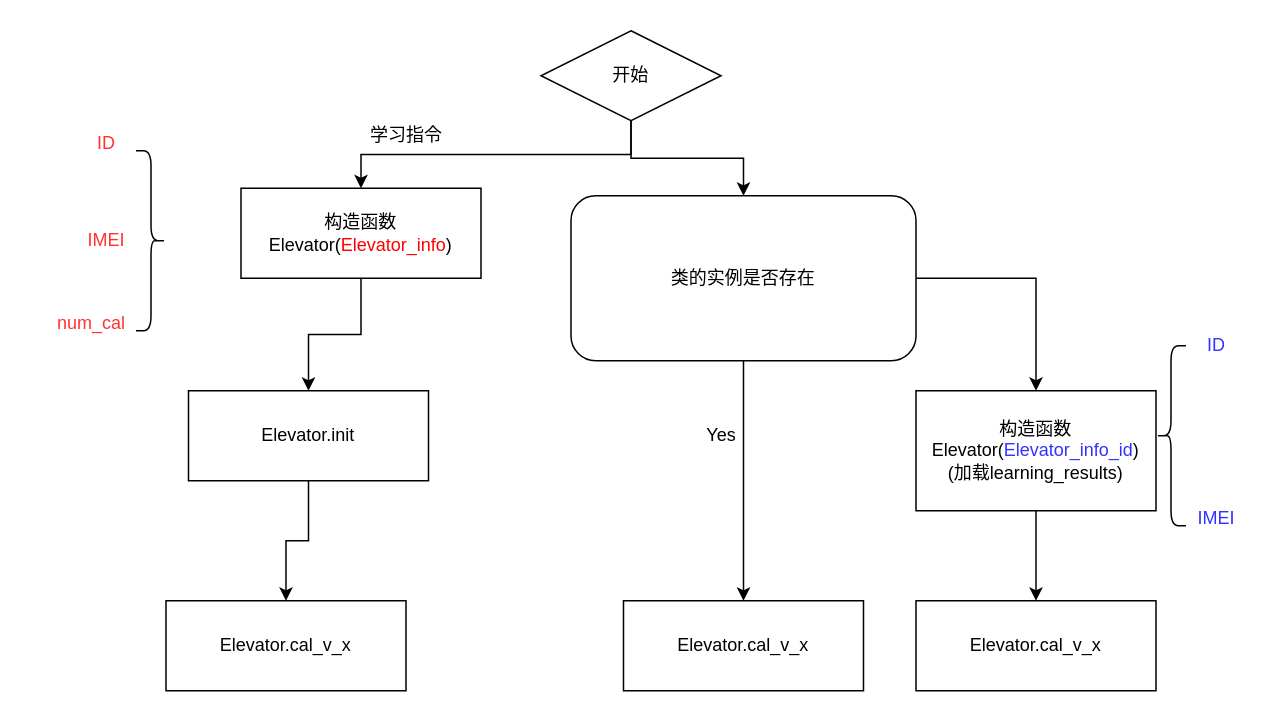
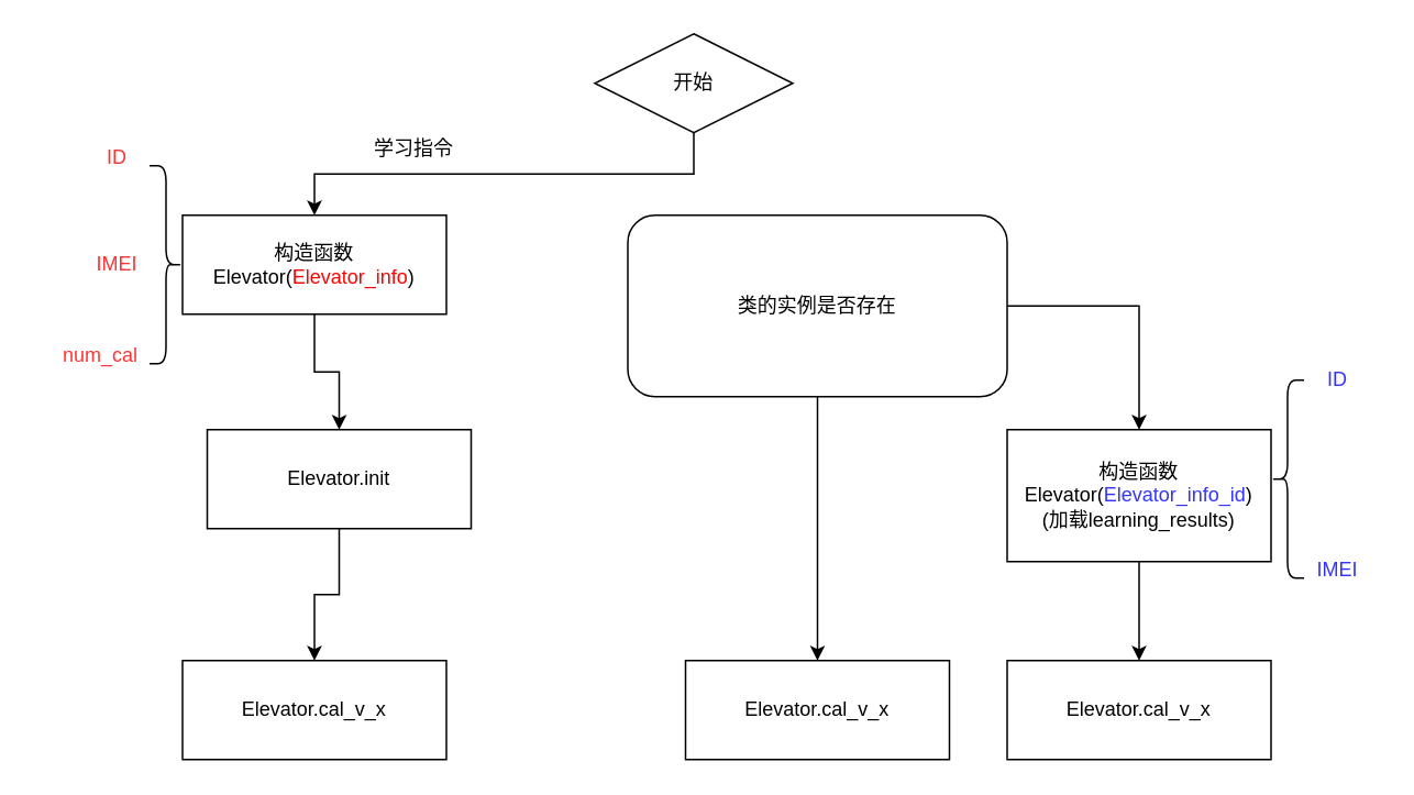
  <mxCell id="0" />
  <mxCell id="1" parent="0" />
- <mxCell id="2" style="edgeStyle=orthogonalEdgeStyle;rounded=0;orthogonalLoop=1;jettySize=auto;html=1;exitX=0.5;exitY=1;exitDx=0;exitDy=0;entryX=0.5;entryY=0;entryDx=0;entryDy=0;" edge="1" parent="1" source="4" target="14"><mxGeometry relative="1" as="geometry" /></mxCell>
  <mxCell id="3" style="edgeStyle=orthogonalEdgeStyle;rounded=0;orthogonalLoop=1;jettySize=auto;html=1;exitX=0.5;exitY=1;exitDx=0;exitDy=0;" edge="1" parent="1" source="4" target="6"><mxGeometry relative="1" as="geometry" /></mxCell>
  <mxCell id="4" value="开始" style="rhombus;whiteSpace=wrap;html=1;" vertex="1" parent="1"><mxGeometry x="360" y="20" width="120" height="60" as="geometry" /></mxCell>
  <mxCell id="5" style="edgeStyle=orthogonalEdgeStyle;rounded=0;orthogonalLoop=1;jettySize=auto;html=1;exitX=0.5;exitY=1;exitDx=0;exitDy=0;entryX=0.5;entryY=0;entryDx=0;entryDy=0;" edge="1" parent="1" source="6" target="8"><mxGeometry relative="1" as="geometry" /></mxCell>
- <mxCell id="6" value="构造函数&lt;br&gt;Elevator(&lt;font color=&quot;#ff0000&quot;&gt;Elevator_info&lt;/font&gt;)" style="rounded=0;whiteSpace=wrap;html=1;" vertex="1" parent="1"><mxGeometry x="160" y="125" width="160" height="60" as="geometry" /></mxCell>
+ <mxCell id="6" value="构造函数&lt;br&gt;Elevator(&lt;font color=&quot;#ff0000&quot;&gt;Elevator_info&lt;/font&gt;)" style="rounded=0;whiteSpace=wrap;html=1;" vertex="1" parent="1"><mxGeometry x="110" y="130" width="160" height="60" as="geometry" /></mxCell>
  <mxCell id="7" style="edgeStyle=orthogonalEdgeStyle;rounded=0;orthogonalLoop=1;jettySize=auto;html=1;exitX=0.5;exitY=1;exitDx=0;exitDy=0;entryX=0.5;entryY=0;entryDx=0;entryDy=0;" edge="1" parent="1" source="8" target="9"><mxGeometry relative="1" as="geometry" /></mxCell>
  <mxCell id="8" value="Elevator.init" style="rounded=0;whiteSpace=wrap;html=1;" vertex="1" parent="1"><mxGeometry x="125" y="260" width="160" height="60" as="geometry" /></mxCell>
  <mxCell id="9" value="Elevator.cal_v_x" style="rounded=0;whiteSpace=wrap;html=1;" vertex="1" parent="1"><mxGeometry x="110" y="400" width="160" height="60" as="geometry" /></mxCell>
  <mxCell id="10" value="Elevator.cal_v_x" style="rounded=0;whiteSpace=wrap;html=1;" vertex="1" parent="1"><mxGeometry x="415" y="400" width="160" height="60" as="geometry" /></mxCell>
  <mxCell id="11" value="Elevator.cal_v_x" style="rounded=0;whiteSpace=wrap;html=1;" vertex="1" parent="1"><mxGeometry x="610" y="400" width="160" height="60" as="geometry" /></mxCell>
  <mxCell id="12" style="edgeStyle=orthogonalEdgeStyle;rounded=0;orthogonalLoop=1;jettySize=auto;html=1;exitX=0.5;exitY=1;exitDx=0;exitDy=0;entryX=0.5;entryY=0;entryDx=0;entryDy=0;" edge="1" parent="1" source="14" target="10"><mxGeometry relative="1" as="geometry" /></mxCell>
  <mxCell id="13" style="edgeStyle=orthogonalEdgeStyle;rounded=0;orthogonalLoop=1;jettySize=auto;html=1;exitX=1;exitY=0.5;exitDx=0;exitDy=0;entryX=0.5;entryY=0;entryDx=0;entryDy=0;" edge="1" parent="1" source="14" target="16"><mxGeometry relative="1" as="geometry" /></mxCell>
  <mxCell id="14" value="类的实例是否存在" style="whiteSpace=wrap;html=1;rounded=1;" vertex="1" parent="1"><mxGeometry x="380" y="130" width="230" height="110" as="geometry" /></mxCell>
  <mxCell id="15" style="edgeStyle=orthogonalEdgeStyle;rounded=0;orthogonalLoop=1;jettySize=auto;html=1;exitX=0.5;exitY=1;exitDx=0;exitDy=0;" edge="1" parent="1" source="16" target="11"><mxGeometry relative="1" as="geometry" /></mxCell>
  <mxCell id="16" value="构造函数&lt;br&gt;Elevator(&lt;font color=&quot;#3333ff&quot;&gt;Elevator_info_id&lt;/font&gt;)&lt;br&gt;(加载learning_results)" style="rounded=0;whiteSpace=wrap;html=1;" vertex="1" parent="1"><mxGeometry x="610" y="260" width="160" height="80" as="geometry" /></mxCell>
- <mxCell id="17" value="Yes" style="text;html=1;align=center;verticalAlign=middle;resizable=0;points=[];autosize=1;strokeColor=none;fillColor=none;" vertex="1" parent="1"><mxGeometry x="460" y="275" width="40" height="30" as="geometry" /></mxCell>
  <mxCell id="18" value="" style="shape=curlyBracket;whiteSpace=wrap;html=1;rounded=1;" vertex="1" parent="1"><mxGeometry x="770" y="230" width="20" height="120" as="geometry" /></mxCell>
  <mxCell id="19" value="&lt;font color=&quot;#3333ff&quot;&gt;ID&lt;/font&gt;" style="text;html=1;align=center;verticalAlign=middle;resizable=0;points=[];autosize=1;strokeColor=none;fillColor=none;" vertex="1" parent="1"><mxGeometry x="790" y="215" width="40" height="30" as="geometry" /></mxCell>
  <mxCell id="20" value="&lt;font color=&quot;#3333ff&quot;&gt;IMEI&lt;/font&gt;" style="text;html=1;align=center;verticalAlign=middle;resizable=0;points=[];autosize=1;strokeColor=none;fillColor=none;" vertex="1" parent="1"><mxGeometry x="785" y="330" width="50" height="30" as="geometry" /></mxCell>
  <mxCell id="21" value="" style="shape=curlyBracket;whiteSpace=wrap;html=1;rounded=1;flipH=1;" vertex="1" parent="1"><mxGeometry x="90" y="100" width="20" height="120" as="geometry" /></mxCell>
  <mxCell id="22" value="&lt;font color=&quot;#ff3333&quot;&gt;ID&lt;/font&gt;" style="text;html=1;align=center;verticalAlign=middle;resizable=0;points=[];autosize=1;strokeColor=none;fillColor=none;" vertex="1" parent="1"><mxGeometry x="50" y="80" width="40" height="30" as="geometry" /></mxCell>
  <mxCell id="23" value="&lt;font color=&quot;#ff3333&quot;&gt;IMEI&lt;/font&gt;" style="text;html=1;align=center;verticalAlign=middle;resizable=0;points=[];autosize=1;strokeColor=none;fillColor=none;" vertex="1" parent="1"><mxGeometry x="45" y="145" width="50" height="30" as="geometry" /></mxCell>
  <mxCell id="24" value="&lt;font color=&quot;#ff3333&quot;&gt;num_cal&lt;/font&gt;" style="text;html=1;align=center;verticalAlign=middle;resizable=0;points=[];autosize=1;strokeColor=none;fillColor=none;" vertex="1" parent="1"><mxGeometry x="20" y="200" width="80" height="30" as="geometry" /></mxCell>
- <mxCell id="25" value="学习指令" style="text;html=1;align=center;verticalAlign=middle;resizable=0;points=[];autosize=1;strokeColor=none;fillColor=none;" vertex="1" parent="1"><mxGeometry x="235" y="75" width="70" height="30" as="geometry" /></mxCell>
+ <mxCell id="25" value="学习指令" style="text;html=1;align=center;verticalAlign=middle;resizable=0;points=[];autosize=1;strokeColor=none;fillColor=none;" vertex="1" parent="1"><mxGeometry x="215" y="75" width="70" height="30" as="geometry" /></mxCell>
